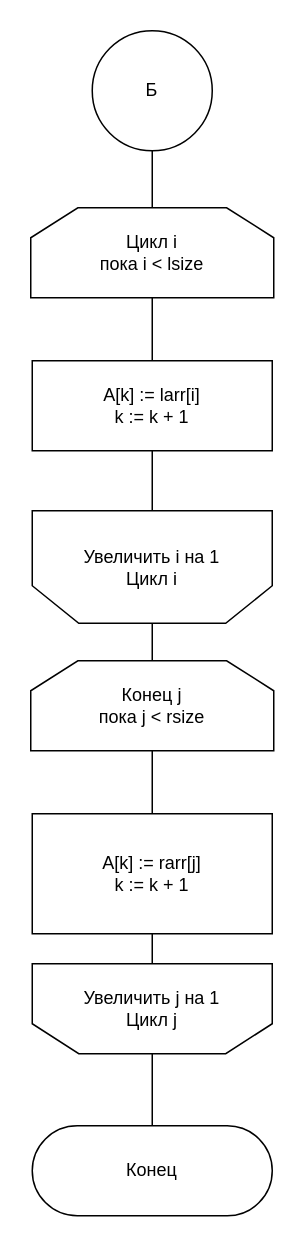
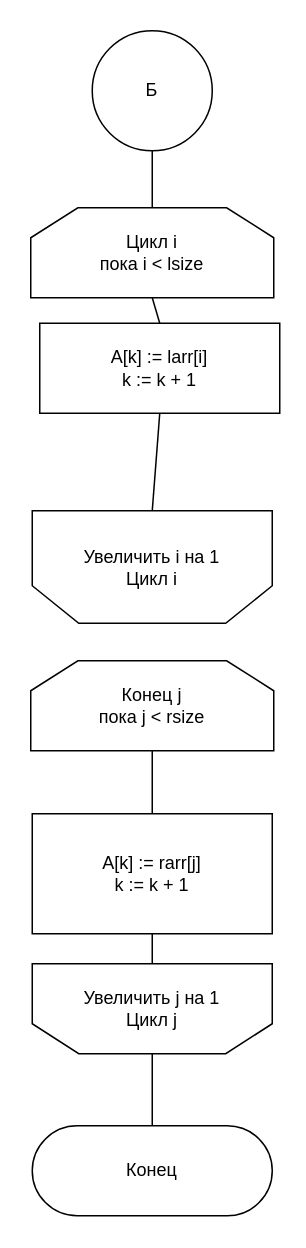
  <mxCell id="0" />
  <mxCell id="1" parent="0" />
  <mxCell id="2" value="" style="endArrow=none;html=1;rounded=0;exitX=0.5;exitY=0;exitDx=0;exitDy=0;entryX=0.5;entryY=1;entryDx=0;entryDy=0;" parent="1" target="4" edge="1"><mxGeometry width="50" height="50" relative="1" as="geometry"><mxPoint x="101" y="139" as="sourcePoint" /><mxPoint x="101" y="101" as="targetPoint" /></mxGeometry></mxCell>
- <mxCell id="3" value="&lt;div&gt;A[k] := larr[i]&lt;/div&gt;&lt;div&gt;k := k + 1&lt;br&gt;&lt;/div&gt;" style="rounded=0;whiteSpace=wrap;html=1;" parent="1" vertex="1"><mxGeometry x="21" y="240" width="160" height="60" as="geometry" /></mxCell>
+ <mxCell id="3" value="&lt;div&gt;A[k] := larr[i]&lt;/div&gt;&lt;div&gt;k := k + 1&lt;br&gt;&lt;/div&gt;" style="rounded=0;whiteSpace=wrap;html=1;" parent="1" vertex="1"><mxGeometry x="26" y="215" width="160" height="60" as="geometry" /></mxCell>
  <mxCell id="4" value="Б" style="ellipse;whiteSpace=wrap;html=1;aspect=fixed;" parent="1" vertex="1"><mxGeometry x="61" y="20" width="80" height="80" as="geometry" /></mxCell>
  <mxCell id="5" value="Цикл i&lt;br&gt;пока i &amp;lt; lsize" style="strokeWidth=1;html=1;shape=stencil(1VbBcoIwEP0ajjiRjFaPHWpPjhcPPa+4asaQMAlV+/eNLEwJFktjL53hkH0L7+1bsoGIp/YABUYJU5BjxF+iJFlqXThgKXJRutAtD5SYMgrPFM5nFIItMCsJO4ERsJFIGVsafcSz2JY1g1AHNMTKFxF7dvdcL55mWilHIrSyXqaVd2QglHuWXYiMjSYk81HHFBVOIccSjYd+2VsRECWvwUrjYUrrACXfUaP7k9Lb75XGYUqLkO51tcYDxVYBvtiIJR25+Wyg3jpIbx7qLqiXzdQFuOvR46lD+gaQpxvIjnuj39X22yoLuA73TaJJ5/qErU3X6dW9BjQMUqgWw9PDDJ0G/gHFdBAFmMwtjD/oxvdxieEibGx0CddX4eUkmD3GjiXeSdh7KXtGLFpwPW9NtTygWt8w+09+/WInk0fthuyQkI2eSW3xznng8Jthq9CeCeXpThu8M7o7ISV9ovtOhRuCCqVfhgr4BA==);whiteSpace=wrap;shadow=0;comic=0;direction=east;" vertex="1" parent="1"><mxGeometry x="20" y="138" width="162" height="60" as="geometry" /></mxCell>
  <mxCell id="6" value="Увеличить i на 1&lt;br&gt;Цикл i" style="strokeWidth=1;html=1;shape=stencil(1VbBcoIwEP0ajjiRjFaPHWpPjhcPPa+4asaQMAlV+/eNLEwJFktjL53hkH0L7+1bsoGIp/YABUYJU5BjxF+iJFlqXThgKXJRutAtD5SYMgrPFM5nFIItMCsJO4ERsJFIGVsafcSz2JY1g1AHNMTKFxF7dvdcL55mWilHIrSyXqaVd2QglHuWXYiMjSYk81HHFBVOIccSjYd+2VsRECWvwUrjYUrrACXfUaP7k9Lb75XGYUqLkO51tcYDxVYBvtiIJR25+Wyg3jpIbx7qLqiXzdQFuOvR46lD+gaQpxvIjnuj39X22yoLuA73TaJJ5/qErU3X6dW9BjQMUqgWw9PDDJ0G/gHFdBAFmMwtjD/oxvdxieEibGx0CddX4eUkmD3GjiXeSdh7KXtGLFpwPW9NtTygWt8w+09+/WInk0fthuyQkI2eSW3xznng8Jthq9CeCeXpThu8M7o7ISV9ovtOhRuCCqVfhgr4BA==);whiteSpace=wrap;shadow=0;comic=0;direction=west;" vertex="1" parent="1"><mxGeometry x="21" y="340" width="160" height="75" as="geometry" /></mxCell>
  <mxCell id="7" value="&lt;div&gt;A[k] := rarr[j]&lt;/div&gt;&lt;div&gt;k := k + 1&lt;br&gt;&lt;/div&gt;" style="rounded=0;whiteSpace=wrap;html=1;" vertex="1" parent="1"><mxGeometry x="21" y="542" width="160" height="80" as="geometry" /></mxCell>
  <mxCell id="8" value="Конец j&lt;br&gt;пока j &amp;lt; rsize" style="strokeWidth=1;html=1;shape=stencil(1VbBcoIwEP0ajjiRjFaPHWpPjhcPPa+4asaQMAlV+/eNLEwJFktjL53hkH0L7+1bsoGIp/YABUYJU5BjxF+iJFlqXThgKXJRutAtD5SYMgrPFM5nFIItMCsJO4ERsJFIGVsafcSz2JY1g1AHNMTKFxF7dvdcL55mWilHIrSyXqaVd2QglHuWXYiMjSYk81HHFBVOIccSjYd+2VsRECWvwUrjYUrrACXfUaP7k9Lb75XGYUqLkO51tcYDxVYBvtiIJR25+Wyg3jpIbx7qLqiXzdQFuOvR46lD+gaQpxvIjnuj39X22yoLuA73TaJJ5/qErU3X6dW9BjQMUqgWw9PDDJ0G/gHFdBAFmMwtjD/oxvdxieEibGx0CddX4eUkmD3GjiXeSdh7KXtGLFpwPW9NtTygWt8w+09+/WInk0fthuyQkI2eSW3xznng8Jthq9CeCeXpThu8M7o7ISV9ovtOhRuCCqVfhgr4BA==);whiteSpace=wrap;shadow=0;comic=0;direction=east;" vertex="1" parent="1"><mxGeometry x="20" y="440" width="162" height="60" as="geometry" /></mxCell>
  <mxCell id="9" value="Увеличить j на 1&lt;br&gt;Цикл j" style="strokeWidth=1;html=1;shape=stencil(1VbBcoIwEP0ajjiRjFaPHWpPjhcPPa+4asaQMAlV+/eNLEwJFktjL53hkH0L7+1bsoGIp/YABUYJU5BjxF+iJFlqXThgKXJRutAtD5SYMgrPFM5nFIItMCsJO4ERsJFIGVsafcSz2JY1g1AHNMTKFxF7dvdcL55mWilHIrSyXqaVd2QglHuWXYiMjSYk81HHFBVOIccSjYd+2VsRECWvwUrjYUrrACXfUaP7k9Lb75XGYUqLkO51tcYDxVYBvtiIJR25+Wyg3jpIbx7qLqiXzdQFuOvR46lD+gaQpxvIjnuj39X22yoLuA73TaJJ5/qErU3X6dW9BjQMUqgWw9PDDJ0G/gHFdBAFmMwtjD/oxvdxieEibGx0CddX4eUkmD3GjiXeSdh7KXtGLFpwPW9NtTygWt8w+09+/WInk0fthuyQkI2eSW3xznng8Jthq9CeCeXpThu8M7o7ISV9ovtOhRuCCqVfhgr4BA==);whiteSpace=wrap;shadow=0;comic=0;direction=west;" vertex="1" parent="1"><mxGeometry x="21" y="642" width="160" height="60" as="geometry" /></mxCell>
  <mxCell id="10" value="Конец" style="rounded=1;whiteSpace=wrap;html=1;strokeWidth=1;imageHeight=24;imageWidth=24;arcSize=50;" vertex="1" parent="1"><mxGeometry x="21" y="750" width="160" height="60" as="geometry" /></mxCell>
  <mxCell id="11" value="" style="endArrow=none;html=1;rounded=0;entryX=0.5;entryY=1;entryDx=0;entryDy=0;entryPerimeter=0;exitX=0.5;exitY=0;exitDx=0;exitDy=0;" edge="1" parent="1" source="3" target="5"><mxGeometry width="50" height="50" relative="1" as="geometry"><mxPoint x="18" y="310" as="sourcePoint" /><mxPoint x="68" y="260" as="targetPoint" /></mxGeometry></mxCell>
  <mxCell id="12" value="" style="endArrow=none;html=1;rounded=0;entryX=0.5;entryY=1;entryDx=0;entryDy=0;entryPerimeter=0;exitX=0.5;exitY=1;exitDx=0;exitDy=0;" edge="1" parent="1" source="3" target="6"><mxGeometry width="50" height="50" relative="1" as="geometry"><mxPoint x="18" y="310" as="sourcePoint" /><mxPoint x="68" y="260" as="targetPoint" /></mxGeometry></mxCell>
- <mxCell id="13" value="" style="endArrow=none;html=1;rounded=0;entryX=0.5;entryY=0;entryDx=0;entryDy=0;entryPerimeter=0;exitX=0.5;exitY=0;exitDx=0;exitDy=0;exitPerimeter=0;" edge="1" parent="1" source="8" target="6"><mxGeometry width="50" height="50" relative="1" as="geometry"><mxPoint x="18" y="550" as="sourcePoint" /><mxPoint x="68" y="500" as="targetPoint" /></mxGeometry></mxCell>
  <mxCell id="14" value="" style="endArrow=none;html=1;rounded=0;entryX=0.5;entryY=1;entryDx=0;entryDy=0;entryPerimeter=0;exitX=0.5;exitY=0;exitDx=0;exitDy=0;" edge="1" parent="1" source="7" target="8"><mxGeometry width="50" height="50" relative="1" as="geometry"><mxPoint x="18" y="640" as="sourcePoint" /><mxPoint x="68" y="590" as="targetPoint" /></mxGeometry></mxCell>
  <mxCell id="15" value="" style="endArrow=none;html=1;rounded=0;entryX=0.5;entryY=1;entryDx=0;entryDy=0;exitX=0.5;exitY=1;exitDx=0;exitDy=0;exitPerimeter=0;" edge="1" parent="1" source="9" target="7"><mxGeometry width="50" height="50" relative="1" as="geometry"><mxPoint x="18" y="660" as="sourcePoint" /><mxPoint x="68" y="610" as="targetPoint" /></mxGeometry></mxCell>
  <mxCell id="16" value="" style="endArrow=none;html=1;rounded=0;entryX=0.5;entryY=0;entryDx=0;entryDy=0;exitX=0.5;exitY=0;exitDx=0;exitDy=0;exitPerimeter=0;" edge="1" parent="1" source="9" target="10"><mxGeometry width="50" height="50" relative="1" as="geometry"><mxPoint x="18" y="710" as="sourcePoint" /><mxPoint x="68" y="660" as="targetPoint" /></mxGeometry></mxCell>
